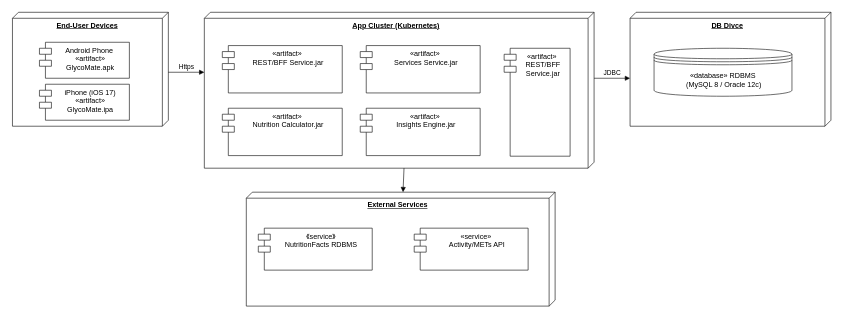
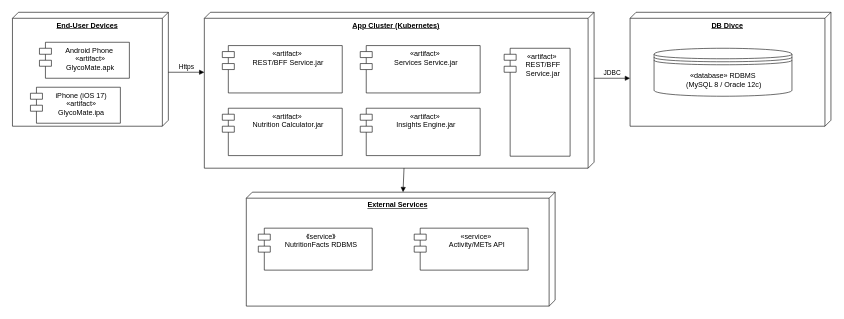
  <mxCell id="0" />
  <mxCell id="1" parent="0" />
  <mxCell id="2" value="&lt;span style=&quot;font-weight: 700; text-wrap-mode: nowrap;&quot;&gt;End-User Devices&lt;/span&gt;" style="verticalAlign=top;align=center;spacingTop=8;spacingLeft=2;spacingRight=12;shape=cube;size=10;direction=south;fontStyle=4;html=1;whiteSpace=wrap;" vertex="1" parent="1"><mxGeometry x="20" y="20" width="260" height="190" as="geometry" /></mxCell>
  <mxCell id="3" value="Android Phone&amp;nbsp;&lt;br&gt;«artifact» GlycoMate.apk" style="shape=module;align=left;spacingLeft=20;align=center;verticalAlign=top;whiteSpace=wrap;html=1;" vertex="1" parent="1"><mxGeometry x="65" y="70" width="150" height="60" as="geometry" /></mxCell>
- <mxCell id="4" value="iPhone (iOS 17)&lt;br&gt;«artifact» GlycoMate.ipa" style="shape=module;align=left;spacingLeft=20;align=center;verticalAlign=top;whiteSpace=wrap;html=1;" vertex="1" parent="1"><mxGeometry x="65" y="140" width="150" height="60" as="geometry" /></mxCell>
+ <mxCell id="4" value="iPhone (iOS 17)&lt;br&gt;«artifact» GlycoMate.ipa" style="shape=module;align=left;spacingLeft=20;align=center;verticalAlign=top;whiteSpace=wrap;html=1;" vertex="1" parent="1"><mxGeometry x="50" y="145" width="150" height="60" as="geometry" /></mxCell>
  <mxCell id="5" value="&lt;span style=&quot;font-weight: 700; text-wrap-mode: nowrap;&quot;&gt;App Cluster (Kubernetes)&lt;/span&gt;" style="verticalAlign=top;align=center;spacingTop=8;spacingLeft=2;spacingRight=12;shape=cube;size=10;direction=south;fontStyle=4;html=1;whiteSpace=wrap;" vertex="1" parent="1"><mxGeometry x="340" y="20" width="650" height="260" as="geometry" /></mxCell>
  <mxCell id="6" value="«artifact»&amp;nbsp;&lt;div&gt;REST/BFF Service.jar&lt;/div&gt;" style="shape=module;align=left;spacingLeft=20;align=center;verticalAlign=top;whiteSpace=wrap;html=1;" vertex="1" parent="1"><mxGeometry x="370" y="75.5" width="200" height="79" as="geometry" /></mxCell>
  <mxCell id="7" value="«artifact»&amp;nbsp;&lt;div&gt;Services Service.jar&lt;/div&gt;" style="shape=module;align=left;spacingLeft=20;align=center;verticalAlign=top;whiteSpace=wrap;html=1;" vertex="1" parent="1"><mxGeometry x="600" y="75.5" width="200" height="79" as="geometry" /></mxCell>
  <mxCell id="8" value="«artifact»&amp;nbsp;&lt;div&gt;Nutrition Calculator.jar&lt;/div&gt;" style="shape=module;align=left;spacingLeft=20;align=center;verticalAlign=top;whiteSpace=wrap;html=1;" vertex="1" parent="1"><mxGeometry x="370" y="180" width="200" height="79" as="geometry" /></mxCell>
  <mxCell id="9" value="«artifact»&amp;nbsp;&lt;div&gt;Insights Engine.jar&lt;/div&gt;" style="shape=module;align=left;spacingLeft=20;align=center;verticalAlign=top;whiteSpace=wrap;html=1;" vertex="1" parent="1"><mxGeometry x="600" y="180" width="200" height="79" as="geometry" /></mxCell>
  <mxCell id="10" value="«artifact»&amp;nbsp;&lt;div&gt;REST/BFF Service.jar&lt;/div&gt;" style="shape=module;align=left;spacingLeft=20;align=center;verticalAlign=top;whiteSpace=wrap;html=1;" vertex="1" parent="1"><mxGeometry x="840" y="80" width="110" height="180" as="geometry" /></mxCell>
  <mxCell id="11" value="&lt;span style=&quot;font-weight: 700; text-wrap-mode: nowrap;&quot;&gt;External Services&lt;/span&gt;" style="verticalAlign=top;align=center;spacingTop=8;spacingLeft=2;spacingRight=12;shape=cube;size=10;direction=south;fontStyle=4;html=1;whiteSpace=wrap;" vertex="1" parent="1"><mxGeometry x="410" y="320" width="515" height="190" as="geometry" /></mxCell>
  <mxCell id="12" value="&lt;div&gt;《service》&lt;/div&gt;NutritionFacts RDBMS" style="shape=module;align=left;spacingLeft=20;align=center;verticalAlign=top;whiteSpace=wrap;html=1;" vertex="1" parent="1"><mxGeometry x="430" y="380" width="190" height="70" as="geometry" /></mxCell>
  <mxCell id="13" value="&lt;div&gt;&lt;span style=&quot;background-color: transparent; color: light-dark(rgb(0, 0, 0), rgb(255, 255, 255));&quot;&gt;«&lt;/span&gt;service&lt;span style=&quot;background-color: transparent; color: light-dark(rgb(0, 0, 0), rgb(255, 255, 255));&quot;&gt;»&amp;nbsp;&lt;/span&gt;&lt;/div&gt;Activity/METs API" style="shape=module;align=left;spacingLeft=20;align=center;verticalAlign=top;whiteSpace=wrap;html=1;" vertex="1" parent="1"><mxGeometry x="690" y="380" width="190" height="70" as="geometry" /></mxCell>
  <mxCell id="14" value="&lt;span style=&quot;text-wrap-mode: nowrap;&quot;&gt;&lt;b&gt;DB Divce&lt;/b&gt;&lt;/span&gt;" style="verticalAlign=top;align=center;spacingTop=8;spacingLeft=2;spacingRight=12;shape=cube;size=10;direction=south;fontStyle=4;html=1;whiteSpace=wrap;" vertex="1" parent="1"><mxGeometry x="1050" y="20" width="335" height="190" as="geometry" /></mxCell>
  <mxCell id="15" value="«database» RDBMS&lt;div&gt;&amp;nbsp;(MySQL 8 / Oracle 12c)&lt;/div&gt;" style="shape=datastore;whiteSpace=wrap;html=1;fillColor=#FFFFFF;strokeColor=light-dark(#0d0d0d, #c5a1ff);" vertex="1" parent="1"><mxGeometry x="1090" y="80" width="230" height="80" as="geometry" /></mxCell>
  <mxCell id="16" value="Https" style="html=1;verticalAlign=bottom;endArrow=block;curved=0;rounded=0;" edge="1" parent="1"><mxGeometry width="80" relative="1" as="geometry"><mxPoint x="280" y="120" as="sourcePoint" /><mxPoint x="340" y="120" as="targetPoint" /></mxGeometry></mxCell>
  <mxCell id="17" value="JDBC" style="html=1;verticalAlign=bottom;endArrow=block;curved=0;rounded=0;" edge="1" parent="1"><mxGeometry width="80" relative="1" as="geometry"><mxPoint x="990" y="130" as="sourcePoint" /><mxPoint x="1050" y="130" as="targetPoint" /></mxGeometry></mxCell>
  <mxCell id="18" value="" style="html=1;verticalAlign=bottom;endArrow=block;curved=0;rounded=0;" edge="1" parent="1" target="11"><mxGeometry x="-0.037" width="80" relative="1" as="geometry"><mxPoint x="673" y="280" as="sourcePoint" /><mxPoint x="660" y="280" as="targetPoint" /><mxPoint as="offset" /></mxGeometry></mxCell>
